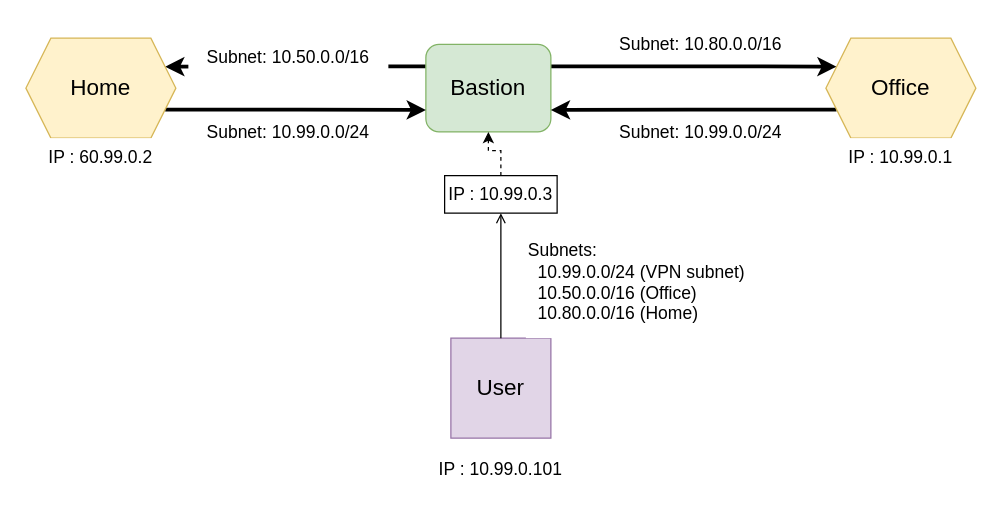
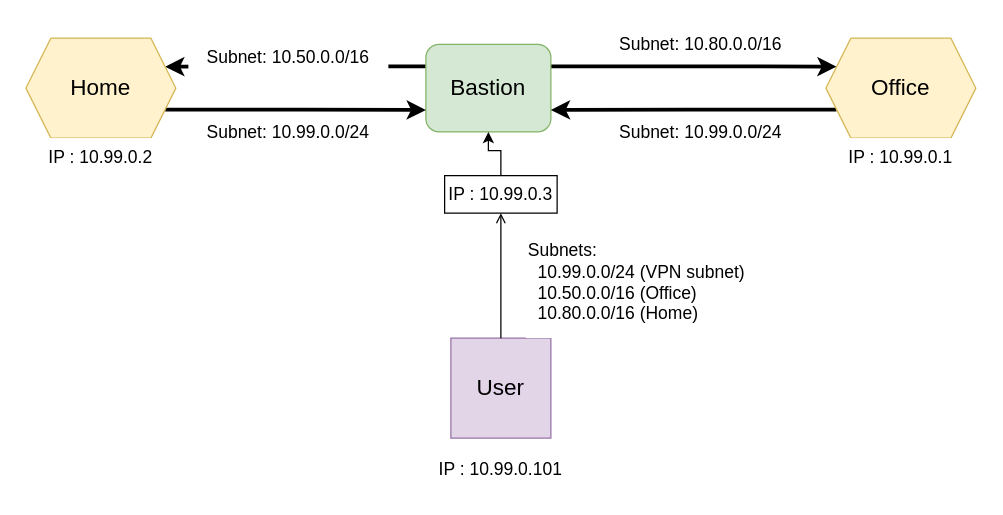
  <mxCell id="0" />
  <mxCell id="1" parent="0" />
  <mxCell id="2" style="edgeStyle=orthogonalEdgeStyle;rounded=0;orthogonalLoop=1;jettySize=auto;html=1;entryX=1;entryY=0.25;entryDx=0;entryDy=0;strokeWidth=3;exitX=0;exitY=0.25;exitDx=0;exitDy=0;" edge="1" parent="1" source="4" target="8"><mxGeometry relative="1" as="geometry" /></mxCell>
  <mxCell id="3" style="edgeStyle=orthogonalEdgeStyle;rounded=0;orthogonalLoop=1;jettySize=auto;html=1;exitX=1;exitY=0.25;exitDx=0;exitDy=0;entryX=0;entryY=0.25;entryDx=0;entryDy=0;strokeWidth=3;" edge="1" parent="1" source="4" target="6"><mxGeometry relative="1" as="geometry" /></mxCell>
  <mxCell id="4" value="Bastion" style="rounded=1;whiteSpace=wrap;html=1;fontSize=18;fillColor=#d5e8d4;strokeColor=#82b366;" vertex="1" parent="1"><mxGeometry x="340" y="35" width="100" height="70" as="geometry" /></mxCell>
  <mxCell id="5" style="edgeStyle=orthogonalEdgeStyle;rounded=0;orthogonalLoop=1;jettySize=auto;html=1;exitX=0;exitY=0.75;exitDx=0;exitDy=0;entryX=1;entryY=0.75;entryDx=0;entryDy=0;strokeWidth=3;" edge="1" parent="1" source="6" target="4"><mxGeometry relative="1" as="geometry" /></mxCell>
  <mxCell id="6" value="Office" style="shape=hexagon;perimeter=hexagonPerimeter2;whiteSpace=wrap;html=1;fixedSize=1;fontSize=18;fillColor=#fff2cc;strokeColor=#d6b656;" vertex="1" parent="1"><mxGeometry x="660" y="30" width="120" height="80" as="geometry" /></mxCell>
  <mxCell id="7" style="edgeStyle=orthogonalEdgeStyle;rounded=0;orthogonalLoop=1;jettySize=auto;html=1;exitX=1;exitY=0.75;exitDx=0;exitDy=0;entryX=0;entryY=0.75;entryDx=0;entryDy=0;strokeWidth=3;" edge="1" parent="1" source="8" target="4"><mxGeometry relative="1" as="geometry" /></mxCell>
  <mxCell id="8" value="Home" style="shape=hexagon;perimeter=hexagonPerimeter2;whiteSpace=wrap;html=1;fixedSize=1;fontSize=18;fillColor=#fff2cc;strokeColor=#d6b656;" vertex="1" parent="1"><mxGeometry x="20" y="30" width="120" height="80" as="geometry" /></mxCell>
- <mxCell id="9" style="edgeStyle=orthogonalEdgeStyle;rounded=0;orthogonalLoop=1;jettySize=auto;html=1;entryX=0.5;entryY=1;entryDx=0;entryDy=0;dashed=1;" edge="1" parent="1" source="18" target="4"><mxGeometry relative="1" as="geometry" /></mxCell>
+ <mxCell id="9" style="edgeStyle=orthogonalEdgeStyle;rounded=0;orthogonalLoop=1;jettySize=auto;html=1;entryX=0.5;entryY=1;entryDx=0;entryDy=0;" edge="1" parent="1" source="18" target="4"><mxGeometry relative="1" as="geometry" /></mxCell>
  <mxCell id="10" value="User" style="whiteSpace=wrap;html=1;aspect=fixed;fontSize=18;fillColor=#e1d5e7;strokeColor=#9673a6;rounded=0;" vertex="1" parent="1"><mxGeometry x="360" y="270" width="80" height="80" as="geometry" /></mxCell>
- <mxCell id="11" value="IP : 60.99.0.2" style="text;html=1;align=center;verticalAlign=middle;whiteSpace=wrap;rounded=0;fontSize=14;fillColor=default;" vertex="1" parent="1"><mxGeometry x="35" y="110" width="90" height="30" as="geometry" /></mxCell>
+ <mxCell id="11" value="IP : 10.99.0.2" style="text;html=1;align=center;verticalAlign=middle;whiteSpace=wrap;rounded=0;fontSize=14;fillColor=default;" vertex="1" parent="1"><mxGeometry x="35" y="110" width="90" height="30" as="geometry" /></mxCell>
  <mxCell id="12" value="IP : 10.99.0.1" style="text;html=1;align=center;verticalAlign=middle;whiteSpace=wrap;rounded=0;fontSize=14;fillColor=default;" vertex="1" parent="1"><mxGeometry x="675" y="110" width="90" height="30" as="geometry" /></mxCell>
  <mxCell id="13" value="IP : 10.99.0.101" style="text;html=1;align=center;verticalAlign=middle;whiteSpace=wrap;rounded=0;fontSize=14;" vertex="1" parent="1"><mxGeometry x="340" y="360" width="120" height="30" as="geometry" /></mxCell>
  <mxCell id="14" value="Subnet: 10.50.0.0/16" style="text;html=1;align=center;verticalAlign=middle;whiteSpace=wrap;rounded=0;fontSize=14;fillColor=default;" vertex="1" parent="1"><mxGeometry x="150" y="30" width="160" height="30" as="geometry" /></mxCell>
  <mxCell id="15" value="Subnet: 10.80.0.0/16" style="text;html=1;align=center;verticalAlign=middle;whiteSpace=wrap;rounded=0;fontSize=14;fillColor=default;" vertex="1" parent="1"><mxGeometry x="480" y="20" width="160" height="30" as="geometry" /></mxCell>
  <mxCell id="16" value="Subnets:&amp;nbsp;&lt;div&gt;&lt;div&gt;&amp;nbsp; 10.99.0.0/24 (VPN subnet)&lt;/div&gt;&lt;div&gt;&amp;nbsp; 10.50.0.0/16 (Office)&lt;/div&gt;&lt;div&gt;&amp;nbsp; 10.80.0.0/16 (Home)&lt;/div&gt;&lt;/div&gt;" style="text;html=1;align=left;verticalAlign=middle;whiteSpace=wrap;rounded=0;fontSize=14;fillColor=default;" vertex="1" parent="1"><mxGeometry x="420" y="180" width="180" height="90" as="geometry" /></mxCell>
  <mxCell id="17" value="" style="edgeStyle=orthogonalEdgeStyle;rounded=0;orthogonalLoop=1;jettySize=auto;html=1;entryX=0.5;entryY=1;entryDx=0;entryDy=0;endArrow=open;" edge="1" parent="1" source="10" target="18"><mxGeometry relative="1" as="geometry"><mxPoint x="400" y="270" as="sourcePoint" /><mxPoint x="400" y="105" as="targetPoint" /></mxGeometry></mxCell>
  <mxCell id="18" value="IP : 10.99.0.3" style="text;html=1;align=center;verticalAlign=middle;whiteSpace=wrap;rounded=0;fontSize=14;fillColor=default;strokeColor=default;" vertex="1" parent="1"><mxGeometry x="355" y="140" width="90" height="30" as="geometry" /></mxCell>
  <mxCell id="19" value="Subnet: 10.99.0.0/24" style="text;html=1;align=center;verticalAlign=middle;whiteSpace=wrap;rounded=0;fontSize=14;fillColor=default;" vertex="1" parent="1"><mxGeometry x="150" y="90" width="160" height="30" as="geometry" /></mxCell>
  <mxCell id="20" value="Subnet: 10.99.0.0/24" style="text;html=1;align=center;verticalAlign=middle;whiteSpace=wrap;rounded=0;fontSize=14;fillColor=default;" vertex="1" parent="1"><mxGeometry x="480" y="90" width="160" height="30" as="geometry" /></mxCell>
